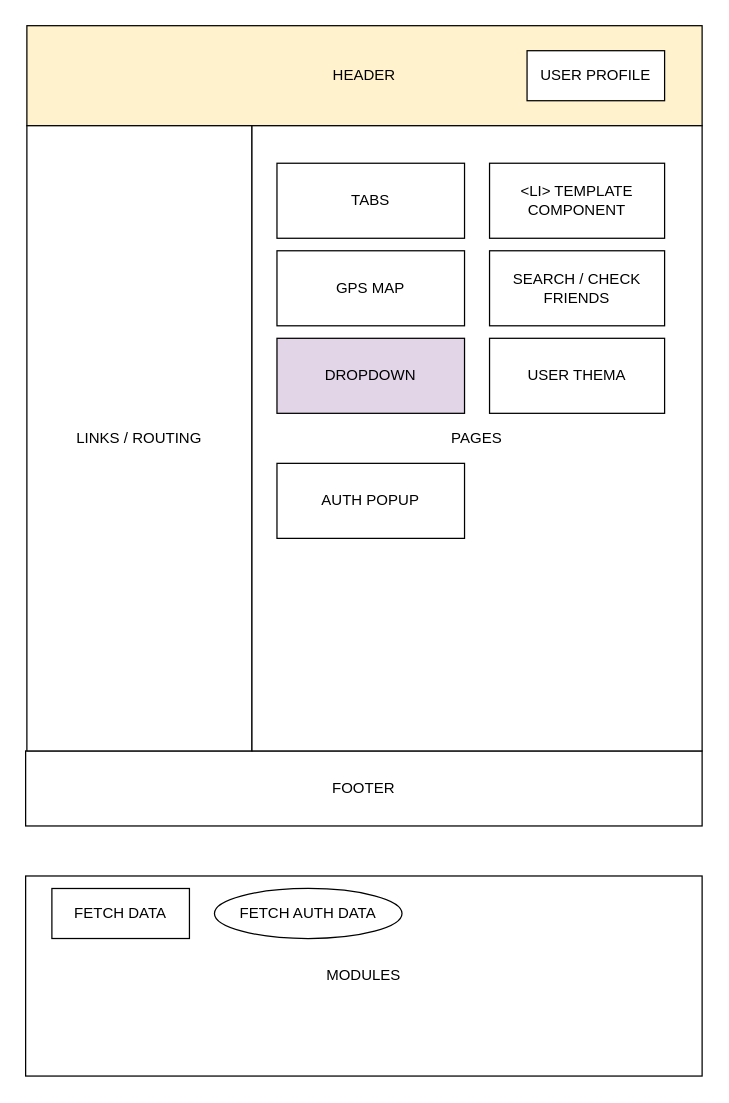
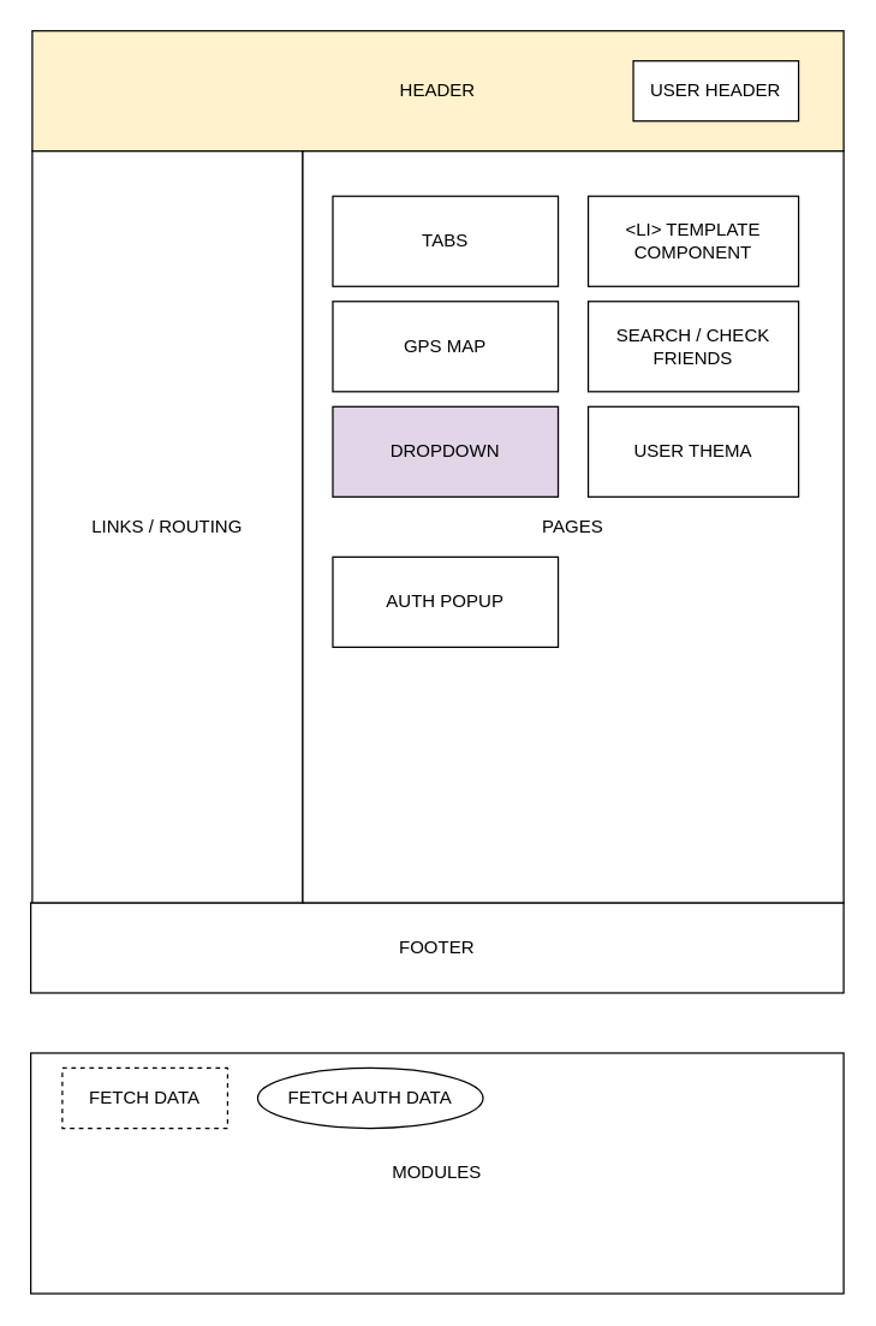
  <mxCell id="0" />
  <mxCell id="1" parent="0" />
  <mxCell id="2" value="HEADER&lt;br&gt;" style="rounded=0;whiteSpace=wrap;html=1;fillColor=#fff2cc;" vertex="1" parent="1"><mxGeometry x="21" y="20" width="540" height="80" as="geometry" /></mxCell>
- <mxCell id="3" value="USER PROFILE" style="rounded=0;whiteSpace=wrap;html=1;" vertex="1" parent="1"><mxGeometry x="421" y="40" width="110" height="40" as="geometry" /></mxCell>
+ <mxCell id="3" value="USER HEADER" style="rounded=0;whiteSpace=wrap;html=1;" vertex="1" parent="1"><mxGeometry x="421" y="40" width="110" height="40" as="geometry" /></mxCell>
  <mxCell id="4" value="FOOTER" style="rounded=0;whiteSpace=wrap;html=1;" vertex="1" parent="1"><mxGeometry x="20" y="600" width="541" height="60" as="geometry" /></mxCell>
  <mxCell id="5" value="LINKS / ROUTING" style="rounded=0;whiteSpace=wrap;html=1;" vertex="1" parent="1"><mxGeometry x="21" y="100" width="180" height="500" as="geometry" /></mxCell>
  <mxCell id="6" value="PAGES" style="rounded=0;whiteSpace=wrap;html=1;" vertex="1" parent="1"><mxGeometry x="201" y="100" width="360" height="500" as="geometry" /></mxCell>
  <mxCell id="7" value="TABS" style="rounded=0;whiteSpace=wrap;html=1;" vertex="1" parent="1"><mxGeometry x="221" y="130" width="150" height="60" as="geometry" /></mxCell>
  <mxCell id="8" value="&amp;lt;LI&amp;gt; TEMPLATE COMPONENT" style="rounded=0;whiteSpace=wrap;html=1;" vertex="1" parent="1"><mxGeometry x="391" y="130" width="140" height="60" as="geometry" /></mxCell>
  <mxCell id="9" value="GPS MAP" style="rounded=0;whiteSpace=wrap;html=1;" vertex="1" parent="1"><mxGeometry x="221" y="200" width="150" height="60" as="geometry" /></mxCell>
  <mxCell id="10" value="SEARCH / CHECK FRIENDS" style="rounded=0;whiteSpace=wrap;html=1;" vertex="1" parent="1"><mxGeometry x="391" y="200" width="140" height="60" as="geometry" /></mxCell>
  <mxCell id="11" value="DROPDOWN" style="rounded=0;whiteSpace=wrap;html=1;fillColor=#e1d5e7;" vertex="1" parent="1"><mxGeometry x="221" y="270" width="150" height="60" as="geometry" /></mxCell>
  <mxCell id="12" value="USER THEMA" style="rounded=0;whiteSpace=wrap;html=1;" vertex="1" parent="1"><mxGeometry x="391" y="270" width="140" height="60" as="geometry" /></mxCell>
  <mxCell id="13" value="AUTH POPUP" style="rounded=0;whiteSpace=wrap;html=1;" vertex="1" parent="1"><mxGeometry x="221" y="370" width="150" height="60" as="geometry" /></mxCell>
  <mxCell id="14" value="MODULES" style="rounded=0;whiteSpace=wrap;html=1;" vertex="1" parent="1"><mxGeometry x="20" y="700" width="541" height="160" as="geometry" /></mxCell>
- <mxCell id="15" value="FETCH DATA" style="rounded=0;whiteSpace=wrap;html=1;" vertex="1" parent="1"><mxGeometry x="41" y="710" width="110" height="40" as="geometry" /></mxCell>
+ <mxCell id="15" value="FETCH DATA" style="rounded=0;whiteSpace=wrap;html=1;dashed=1;" vertex="1" parent="1"><mxGeometry x="41" y="710" width="110" height="40" as="geometry" /></mxCell>
  <mxCell id="16" value="FETCH AUTH DATA" style="ellipse;whiteSpace=wrap;html=1;" vertex="1" parent="1"><mxGeometry x="171" y="710" width="150" height="40" as="geometry" /></mxCell>
